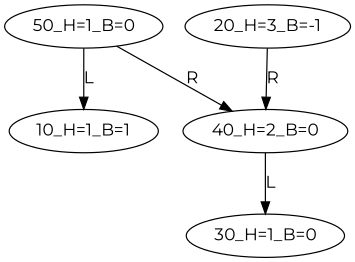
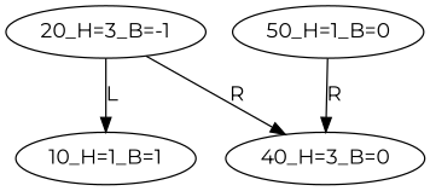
  digraph {
    fontname=Montserrat
    node [fontname=Montserrat]
    edge [fontname=Montserrat]
    n1 [label="10_H=1_B=1"]
    "20_H=3_B=-1"
-   "40_H=2_B=0"
-   "30_H=1_B=0"
+   "40_H=2_B=0" [label="40_H=3_B=0"]
    "50_H=1_B=0"
-   "50_H=1_B=0" -> n1 [label=L]
+   "20_H=3_B=-1" -> n1 [label=L]
    "20_H=3_B=-1" -> "40_H=2_B=0" [label=R]
-   "40_H=2_B=0" -> "30_H=1_B=0" [label=L]
    "50_H=1_B=0" -> "40_H=2_B=0" [label=R]
  }
